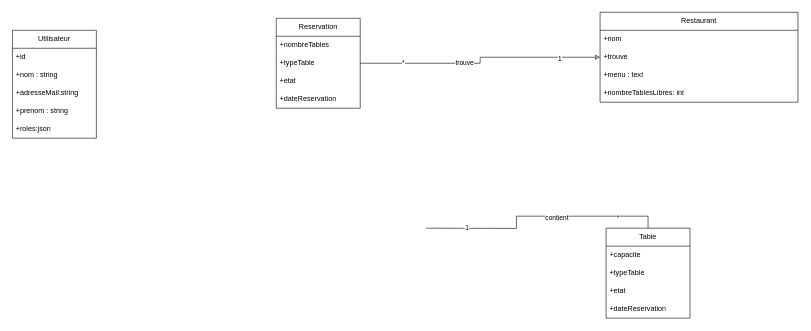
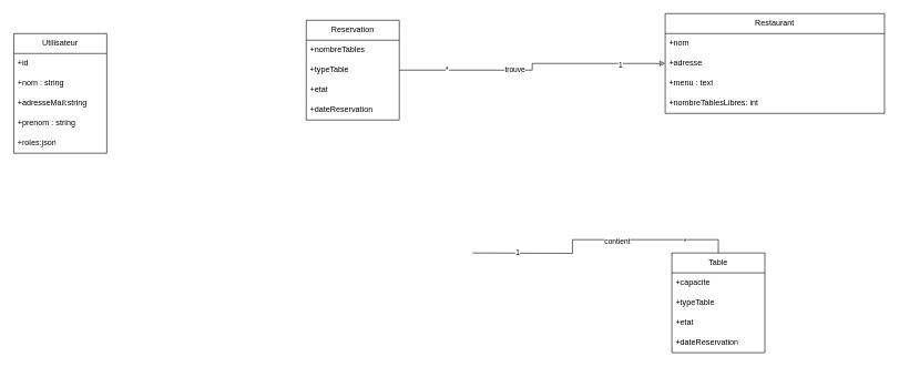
  <mxCell id="0" />
  <mxCell id="1" parent="0" />
  <mxCell id="2" value="Utilisateur" style="swimlane;fontStyle=0;childLayout=stackLayout;horizontal=1;startSize=30;horizontalStack=0;resizeParent=1;resizeParentMax=0;resizeLast=0;collapsible=1;marginBottom=0;whiteSpace=wrap;html=1;" vertex="1" parent="1"><mxGeometry x="20" y="50" width="140" height="180" as="geometry" /></mxCell>
  <mxCell id="3" value="+id" style="text;strokeColor=none;fillColor=none;align=left;verticalAlign=middle;spacingLeft=4;spacingRight=4;overflow=hidden;points=[[0,0.5],[1,0.5]];portConstraint=eastwest;rotatable=0;whiteSpace=wrap;html=1;" vertex="1" parent="2"><mxGeometry y="30" width="140" height="30" as="geometry" /></mxCell>
  <mxCell id="4" value="+nom : string" style="text;strokeColor=none;fillColor=none;align=left;verticalAlign=middle;spacingLeft=4;spacingRight=4;overflow=hidden;points=[[0,0.5],[1,0.5]];portConstraint=eastwest;rotatable=0;whiteSpace=wrap;html=1;" vertex="1" parent="2"><mxGeometry y="60" width="140" height="30" as="geometry" /></mxCell>
  <mxCell id="5" value="+adresseMail:string" style="text;strokeColor=none;fillColor=none;align=left;verticalAlign=middle;spacingLeft=4;spacingRight=4;overflow=hidden;points=[[0,0.5],[1,0.5]];portConstraint=eastwest;rotatable=0;whiteSpace=wrap;html=1;" vertex="1" parent="2"><mxGeometry y="90" width="140" height="30" as="geometry" /></mxCell>
  <mxCell id="6" value="+prenom : string" style="text;strokeColor=none;fillColor=none;align=left;verticalAlign=middle;spacingLeft=4;spacingRight=4;overflow=hidden;points=[[0,0.5],[1,0.5]];portConstraint=eastwest;rotatable=0;whiteSpace=wrap;html=1;" vertex="1" parent="2"><mxGeometry y="120" width="140" height="30" as="geometry" /></mxCell>
  <mxCell id="7" value="+roles:json" style="text;strokeColor=none;fillColor=none;align=left;verticalAlign=middle;spacingLeft=4;spacingRight=4;overflow=hidden;points=[[0,0.5],[1,0.5]];portConstraint=eastwest;rotatable=0;whiteSpace=wrap;html=1;" vertex="1" parent="2"><mxGeometry y="150" width="140" height="30" as="geometry" /></mxCell>
  <mxCell id="8" value="" style="edgeStyle=orthogonalEdgeStyle;rounded=0;orthogonalLoop=1;jettySize=auto;html=1;endArrow=classic;endFill=0;" edge="1" parent="1" source="12" target="17"><mxGeometry relative="1" as="geometry" /></mxCell>
  <mxCell id="9" value="trouve" style="edgeLabel;html=1;align=center;verticalAlign=middle;resizable=0;points=[];" vertex="1" connectable="0" parent="8"><mxGeometry x="-0.157" y="2" relative="1" as="geometry"><mxPoint as="offset" /></mxGeometry></mxCell>
  <mxCell id="10" value="*" style="edgeLabel;html=1;align=center;verticalAlign=middle;resizable=0;points=[];" vertex="1" connectable="0" parent="8"><mxGeometry x="-0.652" y="2" relative="1" as="geometry"><mxPoint as="offset" /></mxGeometry></mxCell>
  <mxCell id="11" value="1" style="edgeLabel;html=1;align=center;verticalAlign=middle;resizable=0;points=[];" vertex="1" connectable="0" parent="8"><mxGeometry x="0.67" y="-2" relative="1" as="geometry"><mxPoint as="offset" /></mxGeometry></mxCell>
  <mxCell id="12" value="Reservation" style="swimlane;fontStyle=0;childLayout=stackLayout;horizontal=1;startSize=30;horizontalStack=0;resizeParent=1;resizeParentMax=0;resizeLast=0;collapsible=1;marginBottom=0;whiteSpace=wrap;html=1;" vertex="1" parent="1"><mxGeometry x="460" y="30" width="140" height="150" as="geometry" /></mxCell>
  <mxCell id="13" value="+nombreTables" style="text;strokeColor=none;fillColor=none;align=left;verticalAlign=middle;spacingLeft=4;spacingRight=4;overflow=hidden;points=[[0,0.5],[1,0.5]];portConstraint=eastwest;rotatable=0;whiteSpace=wrap;html=1;" vertex="1" parent="12"><mxGeometry y="30" width="140" height="30" as="geometry" /></mxCell>
  <mxCell id="14" value="+typeTable" style="text;strokeColor=none;fillColor=none;align=left;verticalAlign=middle;spacingLeft=4;spacingRight=4;overflow=hidden;points=[[0,0.5],[1,0.5]];portConstraint=eastwest;rotatable=0;whiteSpace=wrap;html=1;" vertex="1" parent="12"><mxGeometry y="60" width="140" height="30" as="geometry" /></mxCell>
  <mxCell id="15" value="+etat" style="text;strokeColor=none;fillColor=none;align=left;verticalAlign=middle;spacingLeft=4;spacingRight=4;overflow=hidden;points=[[0,0.5],[1,0.5]];portConstraint=eastwest;rotatable=0;whiteSpace=wrap;html=1;" vertex="1" parent="12"><mxGeometry y="90" width="140" height="30" as="geometry" /></mxCell>
  <mxCell id="16" value="+dateReservation" style="text;strokeColor=none;fillColor=none;align=left;verticalAlign=middle;spacingLeft=4;spacingRight=4;overflow=hidden;points=[[0,0.5],[1,0.5]];portConstraint=eastwest;rotatable=0;whiteSpace=wrap;html=1;" vertex="1" parent="12"><mxGeometry y="120" width="140" height="30" as="geometry" /></mxCell>
  <mxCell id="17" value="Restaurant" style="swimlane;fontStyle=0;childLayout=stackLayout;horizontal=1;startSize=30;horizontalStack=0;resizeParent=1;resizeParentMax=0;resizeLast=0;collapsible=1;marginBottom=0;whiteSpace=wrap;html=1;" vertex="1" parent="1"><mxGeometry x="1000" y="20" width="330" height="150" as="geometry" /></mxCell>
  <mxCell id="18" value="+nom" style="text;strokeColor=none;fillColor=none;align=left;verticalAlign=middle;spacingLeft=4;spacingRight=4;overflow=hidden;points=[[0,0.5],[1,0.5]];portConstraint=eastwest;rotatable=0;whiteSpace=wrap;html=1;" vertex="1" parent="17"><mxGeometry y="30" width="330" height="30" as="geometry" /></mxCell>
- <mxCell id="19" value="+trouve" style="text;strokeColor=none;fillColor=none;align=left;verticalAlign=middle;spacingLeft=4;spacingRight=4;overflow=hidden;points=[[0,0.5],[1,0.5]];portConstraint=eastwest;rotatable=0;whiteSpace=wrap;html=1;" vertex="1" parent="17"><mxGeometry y="60" width="330" height="30" as="geometry" /></mxCell>
+ <mxCell id="19" value="+adresse" style="text;strokeColor=none;fillColor=none;align=left;verticalAlign=middle;spacingLeft=4;spacingRight=4;overflow=hidden;points=[[0,0.5],[1,0.5]];portConstraint=eastwest;rotatable=0;whiteSpace=wrap;html=1;" vertex="1" parent="17"><mxGeometry y="60" width="330" height="30" as="geometry" /></mxCell>
  <mxCell id="20" value="+menu : text" style="text;strokeColor=none;fillColor=none;align=left;verticalAlign=middle;spacingLeft=4;spacingRight=4;overflow=hidden;points=[[0,0.5],[1,0.5]];portConstraint=eastwest;rotatable=0;whiteSpace=wrap;html=1;" vertex="1" parent="17"><mxGeometry y="90" width="330" height="30" as="geometry" /></mxCell>
  <mxCell id="21" value="+nombreTablesLibres: int" style="text;strokeColor=none;fillColor=none;align=left;verticalAlign=middle;spacingLeft=4;spacingRight=4;overflow=hidden;points=[[0,0.5],[1,0.5]];portConstraint=eastwest;rotatable=0;whiteSpace=wrap;html=1;" vertex="1" parent="17"><mxGeometry y="120" width="330" height="30" as="geometry" /></mxCell>
  <mxCell id="22" value="Table" style="swimlane;fontStyle=0;childLayout=stackLayout;horizontal=1;startSize=30;horizontalStack=0;resizeParent=1;resizeParentMax=0;resizeLast=0;collapsible=1;marginBottom=0;whiteSpace=wrap;html=1;" vertex="1" parent="1"><mxGeometry x="1010" y="380" width="140" height="150" as="geometry" /></mxCell>
  <mxCell id="23" value="+capacite" style="text;strokeColor=none;fillColor=none;align=left;verticalAlign=middle;spacingLeft=4;spacingRight=4;overflow=hidden;points=[[0,0.5],[1,0.5]];portConstraint=eastwest;rotatable=0;whiteSpace=wrap;html=1;" vertex="1" parent="22"><mxGeometry y="30" width="140" height="30" as="geometry" /></mxCell>
  <mxCell id="24" value="+typeTable" style="text;strokeColor=none;fillColor=none;align=left;verticalAlign=middle;spacingLeft=4;spacingRight=4;overflow=hidden;points=[[0,0.5],[1,0.5]];portConstraint=eastwest;rotatable=0;whiteSpace=wrap;html=1;" vertex="1" parent="22"><mxGeometry y="60" width="140" height="30" as="geometry" /></mxCell>
  <mxCell id="25" value="+etat" style="text;strokeColor=none;fillColor=none;align=left;verticalAlign=middle;spacingLeft=4;spacingRight=4;overflow=hidden;points=[[0,0.5],[1,0.5]];portConstraint=eastwest;rotatable=0;whiteSpace=wrap;html=1;" vertex="1" parent="22"><mxGeometry y="90" width="140" height="30" as="geometry" /></mxCell>
  <mxCell id="26" value="+dateReservation" style="text;strokeColor=none;fillColor=none;align=left;verticalAlign=middle;spacingLeft=4;spacingRight=4;overflow=hidden;points=[[0,0.5],[1,0.5]];portConstraint=eastwest;rotatable=0;whiteSpace=wrap;html=1;" vertex="1" parent="22"><mxGeometry y="120" width="140" height="30" as="geometry" /></mxCell>
  <mxCell id="27" value="" style="edgeStyle=orthogonalEdgeStyle;rounded=0;orthogonalLoop=1;jettySize=auto;html=1;endArrow=none;endFill=0;exitX=0.5;exitY=0;exitDx=0;exitDy=0;" edge="1" parent="1" source="22"><mxGeometry relative="1" as="geometry"><mxPoint x="880" y="105" as="sourcePoint" /><mxPoint x="710" y="380" as="targetPoint" /></mxGeometry></mxCell>
  <mxCell id="28" value="contient" style="edgeLabel;html=1;align=center;verticalAlign=middle;resizable=0;points=[];" vertex="1" connectable="0" parent="27"><mxGeometry x="-0.157" y="2" relative="1" as="geometry"><mxPoint as="offset" /></mxGeometry></mxCell>
  <mxCell id="29" value="*" style="edgeLabel;html=1;align=center;verticalAlign=middle;resizable=0;points=[];" vertex="1" connectable="0" parent="27"><mxGeometry x="-0.652" y="2" relative="1" as="geometry"><mxPoint as="offset" /></mxGeometry></mxCell>
  <mxCell id="30" value="1" style="edgeLabel;html=1;align=center;verticalAlign=middle;resizable=0;points=[];" vertex="1" connectable="0" parent="27"><mxGeometry x="0.67" y="-2" relative="1" as="geometry"><mxPoint as="offset" /></mxGeometry></mxCell>
